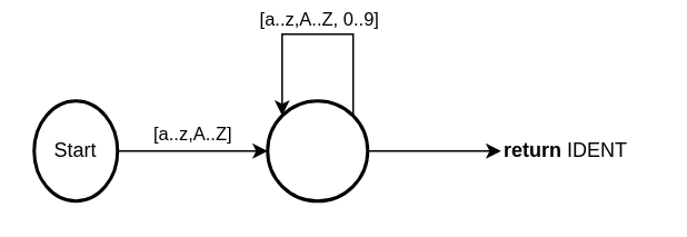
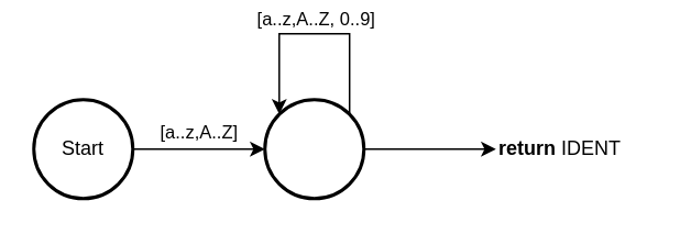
  <mxCell id="0" />
  <mxCell id="1" parent="0" />
  <mxCell id="2" value="[a..z,A..Z]" style="edgeStyle=orthogonalEdgeStyle;rounded=0;orthogonalLoop=1;jettySize=auto;html=1;" edge="1" parent="1" source="3" target="7"><mxGeometry y="10" relative="1" as="geometry"><mxPoint as="offset" /></mxGeometry></mxCell>
- <mxCell id="3" value="Start" style="strokeWidth=2;html=1;shape=mxgraph.flowchart.start_2;whiteSpace=wrap;" vertex="1" parent="1"><mxGeometry x="20" y="60" width="50" height="60" as="geometry" /></mxCell>
+ <mxCell id="3" value="Start" style="strokeWidth=2;html=1;shape=mxgraph.flowchart.start_2;whiteSpace=wrap;" vertex="1" parent="1"><mxGeometry x="20" y="60" width="60" height="60" as="geometry" /></mxCell>
  <mxCell id="4" style="edgeStyle=orthogonalEdgeStyle;rounded=0;orthogonalLoop=1;jettySize=auto;html=1;exitX=0.855;exitY=0.145;exitDx=0;exitDy=0;exitPerimeter=0;entryX=0.145;entryY=0.145;entryDx=0;entryDy=0;entryPerimeter=0;" edge="1" parent="1" source="7" target="7"><mxGeometry relative="1" as="geometry"><mxPoint x="180" y="-20" as="targetPoint" /><Array as="points"><mxPoint x="211" y="20" /><mxPoint x="169" y="20" /></Array></mxGeometry></mxCell>
  <mxCell id="5" value="&lt;span style=&quot;font-size: 11px&quot;&gt;[a..z,A..Z, 0..9]&lt;/span&gt;" style="text;html=1;resizable=0;points=[];align=center;verticalAlign=middle;labelBackgroundColor=#ffffff;" vertex="1" connectable="0" parent="4"><mxGeometry x="0.071" relative="1" as="geometry"><mxPoint x="5" y="-10" as="offset" /></mxGeometry></mxCell>
  <mxCell id="6" value="" style="edgeStyle=orthogonalEdgeStyle;rounded=0;orthogonalLoop=1;jettySize=auto;html=1;" edge="1" parent="1" source="7"><mxGeometry relative="1" as="geometry"><mxPoint x="300" y="90" as="targetPoint" /></mxGeometry></mxCell>
  <mxCell id="7" value="" style="strokeWidth=2;html=1;shape=mxgraph.flowchart.start_2;whiteSpace=wrap;" vertex="1" parent="1"><mxGeometry x="160" y="60" width="60" height="60" as="geometry" /></mxCell>
  <mxCell id="8" value="&lt;b&gt;return &lt;/b&gt;IDENT" style="text;html=1;resizable=0;points=[];autosize=1;align=left;verticalAlign=top;spacingTop=-4;" vertex="1" parent="1"><mxGeometry x="300" y="80" width="90" height="20" as="geometry" /></mxCell>
